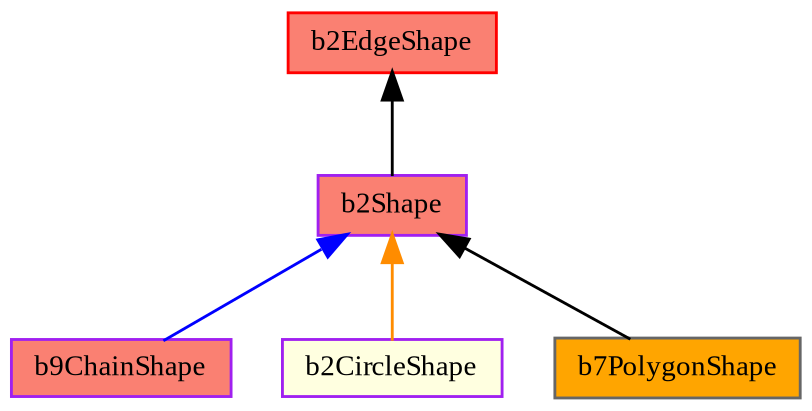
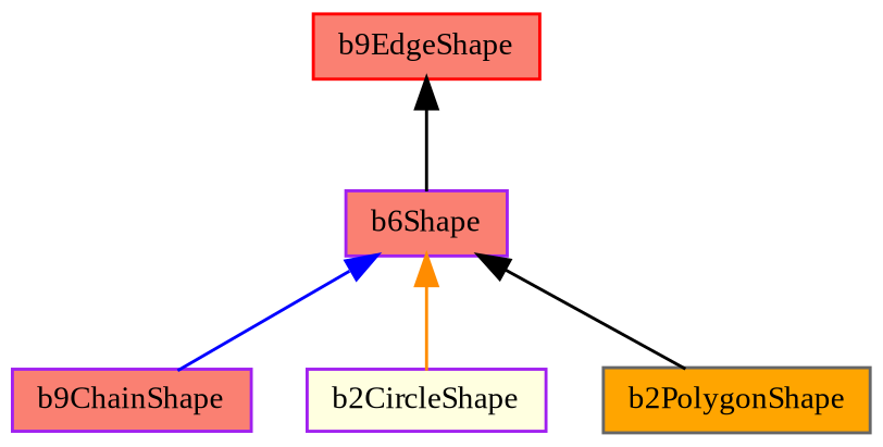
  digraph {
    fontname="Liberation Serif"
    node [color=purple fillcolor=salmon fontname="Liberation Serif" fontsize=10 shape=record style=filled]
    edge [color=black dir=back fontname="Liberation Serif" fontsize=10 labelfontname=Helvetica labelfontsize=10 style=solid]
-   n1 [fontcolor=black height=0.2 label=b2Shape width=0.4]
+   n1 [fontcolor=black height=0.2 label=b6Shape width=0.4]
    n2 [height=0.2 label=b9ChainShape width=0.4]
    n3 [fillcolor=lightyellow height=0.2 label=b2CircleShape width=0.4]
-   n4 [color=gray40 fillcolor=orange height=0.2 label=b7PolygonShape width=0.4]
-   n5 [color=red height=0.2 label=b2EdgeShape width=0.4]
+   n4 [color=gray40 fillcolor=orange height=0.2 label=b2PolygonShape width=0.4]
+   n5 [color=red height=0.2 label=b9EdgeShape width=0.4]
    n1 -> n2 [color=blue]
    n1 -> n3 [color=darkorange]
    n1 -> n4
    n5 -> n1
  }
